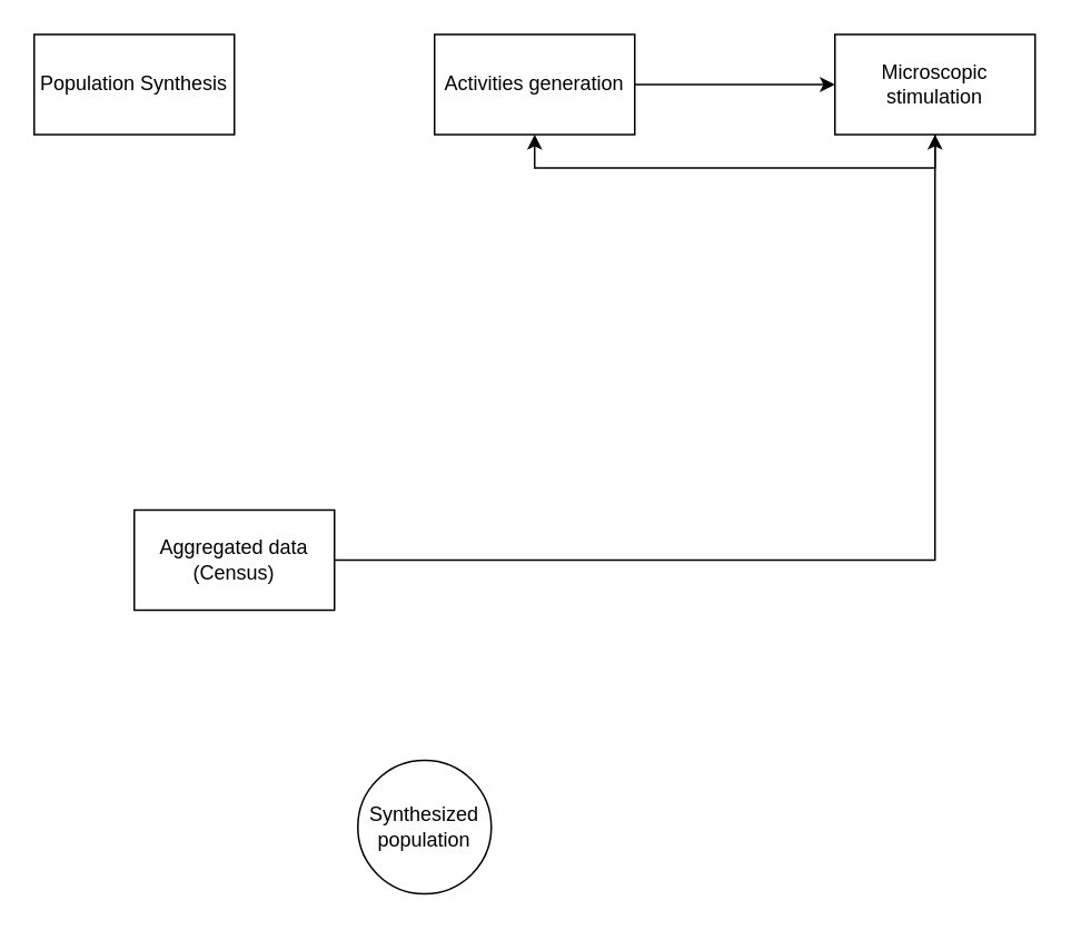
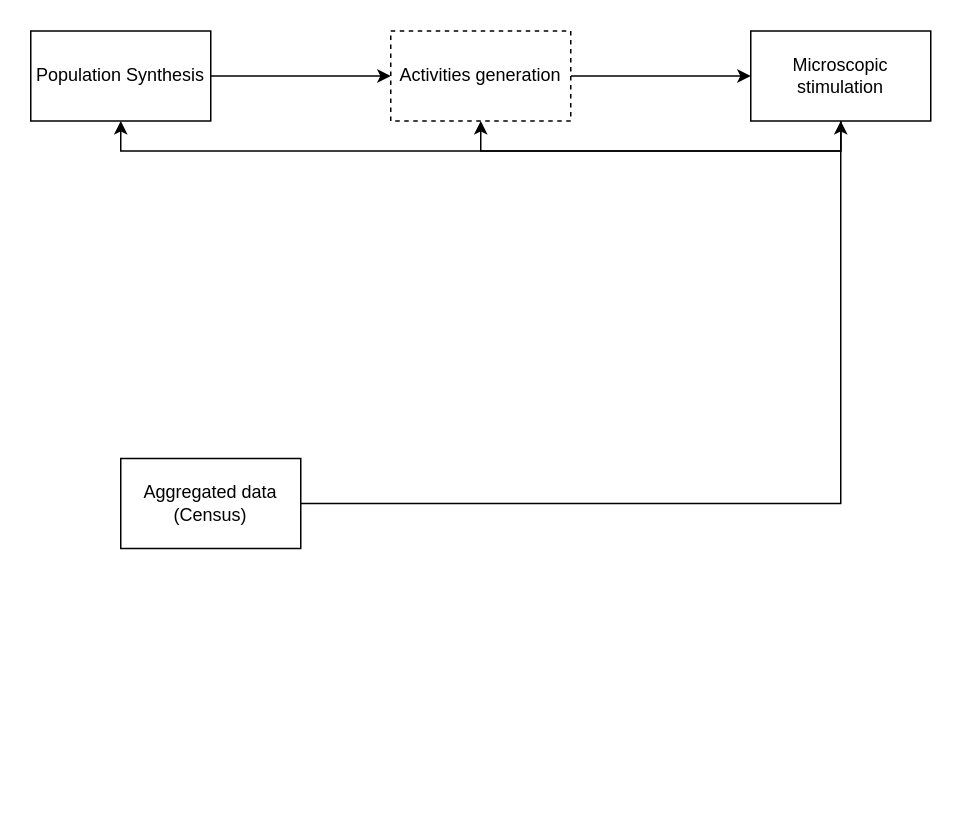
  <mxCell id="0" />
  <mxCell id="1" parent="0" />
+ <mxCell id="2" style="edgeStyle=orthogonalEdgeStyle;rounded=0;orthogonalLoop=1;jettySize=auto;html=1;exitX=1;exitY=0.5;exitDx=0;exitDy=0;entryX=0;entryY=0.5;entryDx=0;entryDy=0;" parent="1" source="3" target="5" edge="1"><mxGeometry relative="1" as="geometry" /></mxCell>
  <mxCell id="3" value="Population Synthesis" style="rounded=0;whiteSpace=wrap;html=1;" parent="1" vertex="1"><mxGeometry x="20" y="20" width="120" height="60" as="geometry" /></mxCell>
  <mxCell id="4" style="edgeStyle=orthogonalEdgeStyle;rounded=0;orthogonalLoop=1;jettySize=auto;html=1;exitX=1;exitY=0.5;exitDx=0;exitDy=0;entryX=0;entryY=0.5;entryDx=0;entryDy=0;" parent="1" source="5" target="8" edge="1"><mxGeometry relative="1" as="geometry" /></mxCell>
- <mxCell id="5" value="Activities generation" style="rounded=0;whiteSpace=wrap;html=1;" parent="1" vertex="1"><mxGeometry x="260" y="20" width="120" height="60" as="geometry" /></mxCell>
+ <mxCell id="5" value="Activities generation" style="rounded=0;whiteSpace=wrap;html=1;dashed=1;" parent="1" vertex="1"><mxGeometry x="260" y="20" width="120" height="60" as="geometry" /></mxCell>
  <mxCell id="6" style="edgeStyle=orthogonalEdgeStyle;rounded=0;orthogonalLoop=1;jettySize=auto;html=1;entryX=0.5;entryY=1;entryDx=0;entryDy=0;" parent="1" source="8" target="5" edge="1"><mxGeometry relative="1" as="geometry"><Array as="points"><mxPoint x="560" y="100" /><mxPoint x="320" y="100" /></Array></mxGeometry></mxCell>
+ <mxCell id="7" style="edgeStyle=orthogonalEdgeStyle;rounded=0;orthogonalLoop=1;jettySize=auto;html=1;entryX=0.5;entryY=1;entryDx=0;entryDy=0;" parent="1" source="8" target="3" edge="1"><mxGeometry relative="1" as="geometry"><Array as="points"><mxPoint x="560" y="100" /><mxPoint x="80" y="100" /></Array></mxGeometry></mxCell>
  <mxCell id="8" value="Microscopic stimulation" style="rounded=0;whiteSpace=wrap;html=1;" parent="1" vertex="1"><mxGeometry x="500" y="20" width="120" height="60" as="geometry" /></mxCell>
  <mxCell id="9" style="edgeStyle=orthogonalEdgeStyle;rounded=0;orthogonalLoop=1;jettySize=auto;html=1;" edge="1" parent="1" source="10" target="8"><mxGeometry relative="1" as="geometry" /></mxCell>
  <mxCell id="10" value="Aggregated data (Census)" style="rounded=0;whiteSpace=wrap;html=1;" vertex="1" parent="1"><mxGeometry x="80" y="305" width="120" height="60" as="geometry" /></mxCell>
- <mxCell id="11" value="Synthesized population" style="ellipse;whiteSpace=wrap;html=1;aspect=fixed;" vertex="1" parent="1"><mxGeometry x="214" y="455" width="80" height="80" as="geometry" /></mxCell>
